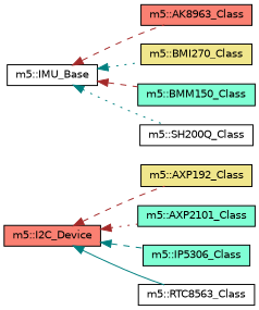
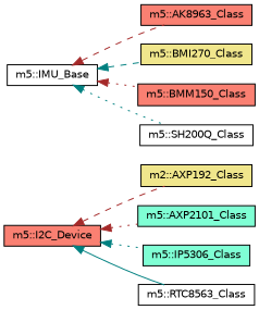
  digraph {
    rankdir=LR
    node [color=black fillcolor=salmon fontname=Helvetica fontsize=10 shape=record style=filled]
    edge [color=brown dir=back fontname=Helvetica fontsize=10 labelfontname=Helvetica labelfontsize=10 style=dotted]
    n1 [fontcolor=black height=0.2 label="m5::I2C_Device" width=0.4]
-   n2 [fillcolor=khaki height=0.2 label="m5::AXP192_Class" width=0.4]
+   n2 [fillcolor=khaki height=0.2 label="m2::AXP192_Class" width=0.4]
    n3 [fillcolor=aquamarine height=0.2 label="m5::AXP2101_Class" width=0.4]
    n4 [fillcolor=aquamarine height=0.2 label="m5::IP5306_Class" width=0.4]
    n5 [fillcolor=white height=0.2 label="m5::RTC8563_Class" width=0.4]
    n6 [fillcolor=white height=0.2 label="m5::IMU_Base" width=0.4]
    n7 [height=0.2 label="m5::AK8963_Class" width=0.4]
    n8 [fillcolor=khaki height=0.2 label="m5::BMI270_Class" width=0.4]
-   n9 [fillcolor=aquamarine height=0.2 label="m5::BMM150_Class" width=0.4]
+   n9 [height=0.2 label="m5::BMM150_Class" width=0.4]
    n10 [fillcolor=white height=0.2 label="m5::SH200Q_Class" width=0.4]
    n1 -> n2 [style=dashed]
    n1 -> n3
-   n1 -> n4 [color=teal style=dashed]
+   n1 -> n4 [color=teal]
    n1 -> n5 [color=teal style=solid]
    n6 -> n7 [style=dashed]
-   n6 -> n8 [color=teal]
-   n6 -> n9 [style=dashed]
+   n6 -> n8 [color=teal style=dashed]
+   n6 -> n9
    n6 -> n10 [color=teal]
  }
